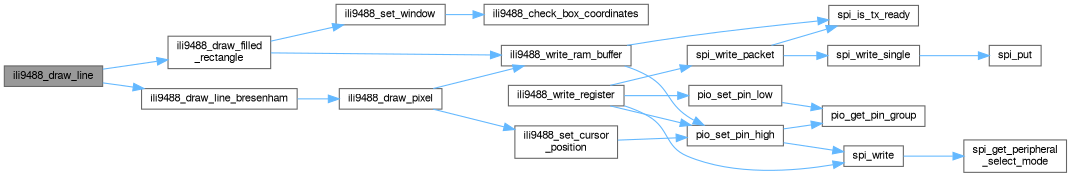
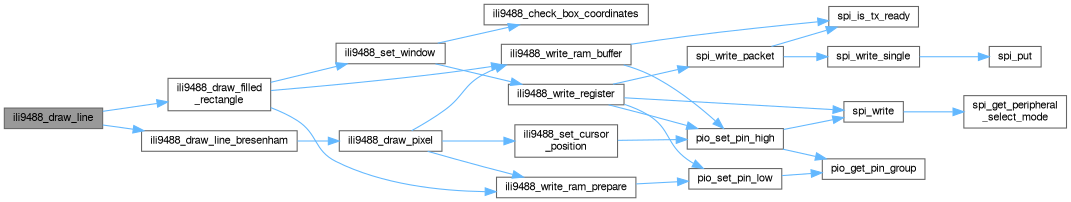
  digraph {
    rankdir=LR
    node [color=grey40 fillcolor=white fontname=FreeSans fontsize=10 shape=box style=filled]
    edge [color=steelblue1 fontname=FreeSans fontsize=10 labelfontname=FreeSans labelfontsize=10 style=solid]
    n1 [color=gray40 fillcolor=grey60 fontcolor=black height=0.2 label=ili9488_draw_line width=0.4]
    n2 [height=0.2 label="ili9488_draw_filled\l_rectangle" width=0.4]
    n3 [height=0.2 label=ili9488_draw_line_bresenham width=0.4]
    n4 [height=0.2 label=ili9488_set_window width=0.4]
    n5 [height=0.2 label=ili9488_write_ram_buffer width=0.4]
+   n6 [height=0.2 label=ili9488_write_ram_prepare width=0.4]
    n7 [height=0.2 label=ili9488_draw_pixel width=0.4]
    n8 [height=0.2 label=ili9488_check_box_coordinates width=0.4]
    n9 [height=0.2 label=ili9488_write_register width=0.4]
    n10 [height=0.2 label=pio_set_pin_high width=0.4]
    n11 [height=0.2 label=spi_is_tx_ready width=0.4]
    n12 [height=0.2 label=pio_set_pin_low width=0.4]
    n13 [height=0.2 label=spi_write width=0.4]
    n14 [height=0.2 label=spi_write_packet width=0.4]
    n15 [height=0.2 label=pio_get_pin_group width=0.4]
    n16 [height=0.2 label="spi_get_peripheral\l_select_mode" width=0.4]
    n17 [height=0.2 label=spi_write_single width=0.4]
    n18 [height=0.2 label=spi_put width=0.4]
    n19 [height=0.2 label="ili9488_set_cursor\l_position" width=0.4]
    n1 -> n2
    n1 -> n3
    n2 -> n4
    n2 -> n5
+   n2 -> n6
    n3 -> n7
    n4 -> n8
+   n4 -> n9
    n5 -> n10
    n5 -> n11
+   n6 -> n12
    n7 -> n5
+   n7 -> n6
    n7 -> n19
    n9 -> n10
    n9 -> n12
    n9 -> n13
    n9 -> n14
    n10 -> n13
    n10 -> n15
    n12 -> n15
    n13 -> n16
    n14 -> n11
    n14 -> n17
    n17 -> n18
    n19 -> n10
  }
